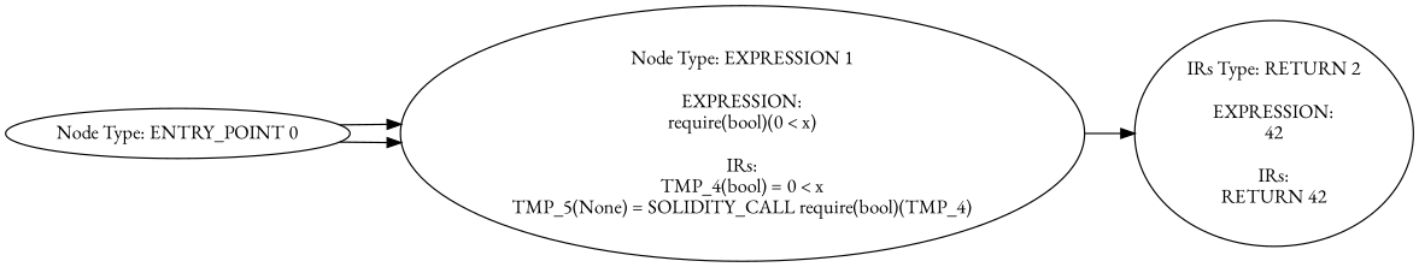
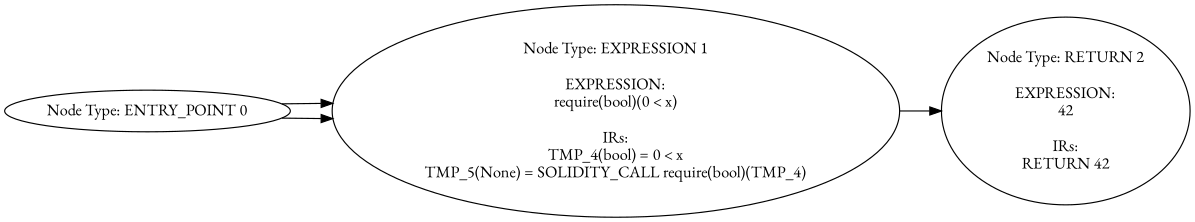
  digraph {
    rankdir=LR
    fontname="EB Garamond"
    node [fontname="EB Garamond"]
    edge [fontname="EB Garamond"]
    n1 [label="Node Type: ENTRY_POINT 0\n"]
    n2 [label="Node Type: EXPRESSION 1\n\nEXPRESSION:\nrequire(bool)(0 < x)\n\nIRs:\nTMP_4(bool) = 0 < x\nTMP_5(None) = SOLIDITY_CALL require(bool)(TMP_4)"]
-   n3 [label="IRs Type: RETURN 2\n\nEXPRESSION:\n42\n\nIRs:\nRETURN 42"]
+   n3 [label="Node Type: RETURN 2\n\nEXPRESSION:\n42\n\nIRs:\nRETURN 42"]
    n1 -> n2
    n1 -> n2
    n2 -> n3
  }
